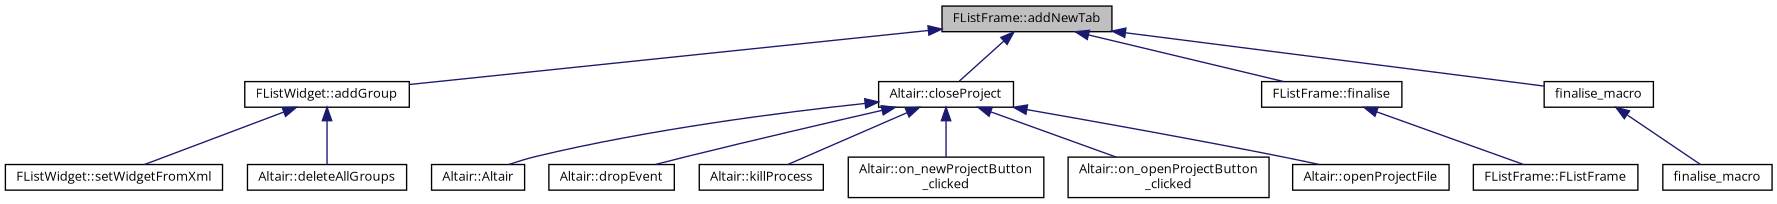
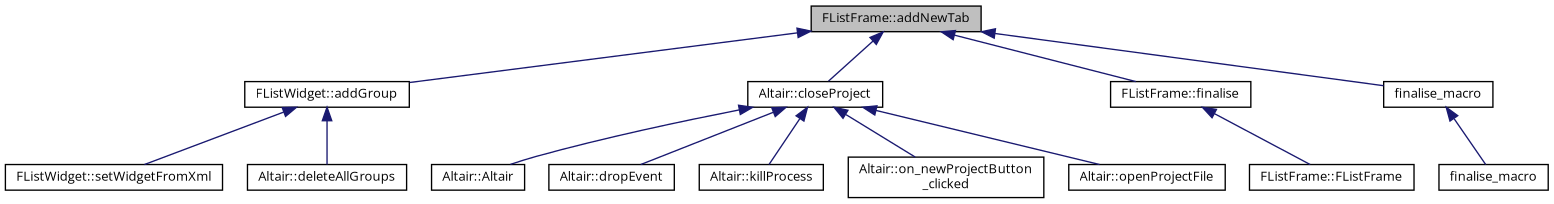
  digraph {
    fontname="Open Sans"
    rankdir=TB
    node [color=black fillcolor=white fontname="Open Sans" fontsize=10 shape=record style=filled]
    edge [color=midnightblue dir=back fontname="Open Sans" fontsize=10 labelfontname=Helvetica labelfontsize=10 style=solid]
    n1 [fillcolor=grey75 fontcolor=black height=0.2 label="FListFrame::addNewTab" width=0.4]
    n2 [height=0.2 label="FListWidget::addGroup" width=0.4]
    n3 [height=0.2 label="Altair::closeProject" width=0.4]
    n4 [height=0.2 label="FListFrame::finalise" width=0.4]
    n5 [height=0.2 label=finalise_macro width=0.4]
    n6 [height=0.2 label="FListWidget::setWidgetFromXml" width=0.4]
    n7 [height=0.2 label="Altair::deleteAllGroups" width=0.4]
    n8 [height=0.2 label="Altair::Altair" width=0.4]
    n9 [height=0.2 label="Altair::dropEvent" width=0.4]
    n10 [height=0.2 label="Altair::killProcess" width=0.4]
    n11 [height=0.2 label="Altair::on_newProjectButton\l_clicked" width=0.4]
-   n12 [height=0.2 label="Altair::on_openProjectButton\l_clicked" width=0.4]
    n13 [height=0.2 label="Altair::openProjectFile" width=0.4]
    n14 [height=0.2 label="FListFrame::FListFrame" width=0.4]
    n15 [height=0.2 label=finalise_macro width=0.4]
    n1 -> n2
    n1 -> n3
    n1 -> n4
    n1 -> n5
    n2 -> n6
    n2 -> n7
    n3 -> n8
    n3 -> n9
    n3 -> n10
    n3 -> n11
-   n3 -> n12
    n3 -> n13
    n4 -> n14
    n5 -> n15
  }
